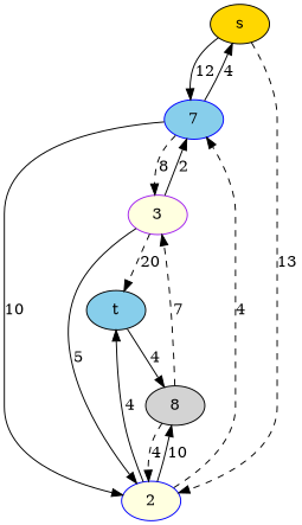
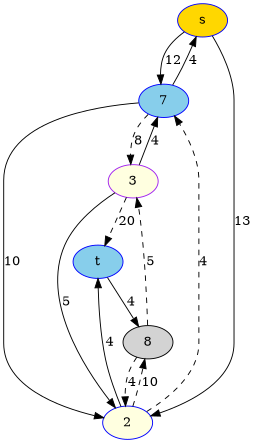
  digraph {
    rankdir=" LR "
    node [color=blue fillcolor=skyblue style=filled]
    edge [style=solid]
-   s [color=black fillcolor=gold]
+   s [fillcolor=gold]
    n2 [label=7]
    2 [fillcolor=lightyellow]
    3 [color=purple fillcolor=lightyellow]
    n5 [color=black fillcolor=lightgrey label=8]
-   t [color=black]
+   t
    s -> n2 [label=12]
-   s -> 2 [label=13 style=dashed]
+   s -> 2 [label=13]
    n2 -> s [label=4]
    n2 -> 2 [label=10]
    n2 -> 3 [label=8 style=dashed]
    2 -> n2 [label=4 style=dashed]
-   2 -> n5 [label=10]
+   2 -> n5 [label=10 style=dashed]
    2 -> t [label=4]
-   3 -> n2 [label=2]
+   3 -> n2 [label=4]
    3 -> 2 [label=5]
    3 -> t [label=20 style=dashed]
    n5 -> 2 [label=4 style=dashed]
-   n5 -> 3 [label=7 style=dashed]
+   n5 -> 3 [label=5 style=dashed]
    t -> n5 [label=4]
  }
